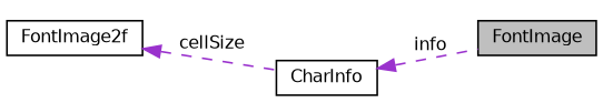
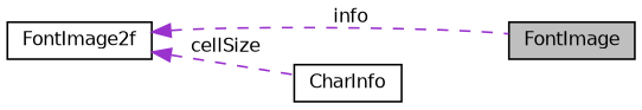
  digraph {
    rankdir=LR
    node [color=black fillcolor=white fontname=Helvetica fontsize=10 shape=record style=filled]
    edge [color=darkorchid3 dir=back fontname=Helvetica fontsize=10 labelfontname=Helvetica labelfontsize=10 style=dashed]
    n1 [fillcolor=grey75 fontcolor=black height=0.2 label=FontImage width=0.4]
    n2 [height=0.2 label=CharInfo width=0.4]
    n3 [height=0.2 label=FontImage2f width=0.4]
-   n2 -> n1 [label=" info"]
+   n3 -> n1 [label=" info"]
    n3 -> n2 [label=" cellSize"]
  }
